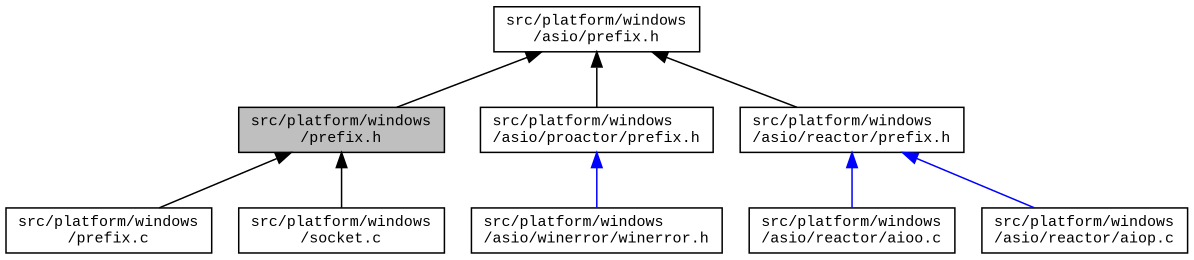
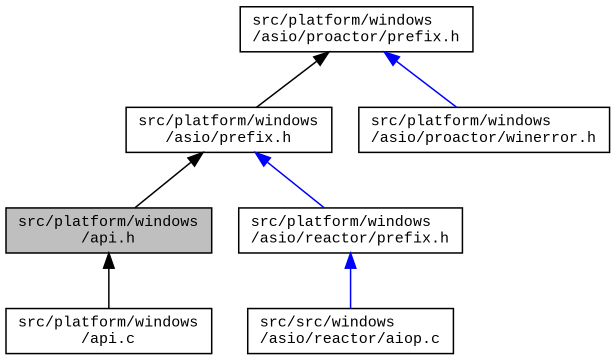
  digraph {
    node [color=black fillcolor=white fontname=CourierNew fontsize=10 shape=record style=filled]
    edge [color=black dir=back fontname=CourierNew fontsize=10 labelfontname=CourierNew labelfontsize=10 style=solid]
-   n1 [fillcolor=grey75 fontcolor=black height=0.2 label="src/platform/windows\l/prefix.h" width=0.4]
-   n2 [height=0.2 label="src/platform/windows\l/prefix.c" width=0.4]
-   n3 [height=0.2 label="src/platform/windows\l/socket.c" width=0.4]
+   n1 [fillcolor=grey75 fontcolor=black height=0.2 label="src/platform/windows\l/api.h" width=0.4]
+   n2 [height=0.2 label="src/platform/windows\l/api.c" width=0.4]
    n4 [height=0.2 label="src/platform/windows\l/asio/prefix.h" width=0.4]
    n5 [height=0.2 label="src/platform/windows\l/asio/proactor/prefix.h" width=0.4]
    n6 [height=0.2 label="src/platform/windows\l/asio/reactor/prefix.h" width=0.4]
-   n7 [height=0.2 label="src/platform/windows\l/asio/winerror/winerror.h" width=0.4]
-   n8 [height=0.2 label="src/platform/windows\l/asio/reactor/aioo.c" width=0.4]
-   n9 [height=0.2 label="src/platform/windows\l/asio/reactor/aiop.c" width=0.4]
+   n7 [height=0.2 label="src/platform/windows\l/asio/proactor/winerror.h" width=0.4]
+   n9 [height=0.2 label="src/src/windows\l/asio/reactor/aiop.c" width=0.4]
    n1 -> n2
-   n1 -> n3
    n4 -> n1
-   n4 -> n5
-   n4 -> n6
+   n5 -> n4
+   n4 -> n6 [color=blue]
    n5 -> n7 [color=blue]
-   n6 -> n8 [color=blue]
    n6 -> n9 [color=blue]
  }
